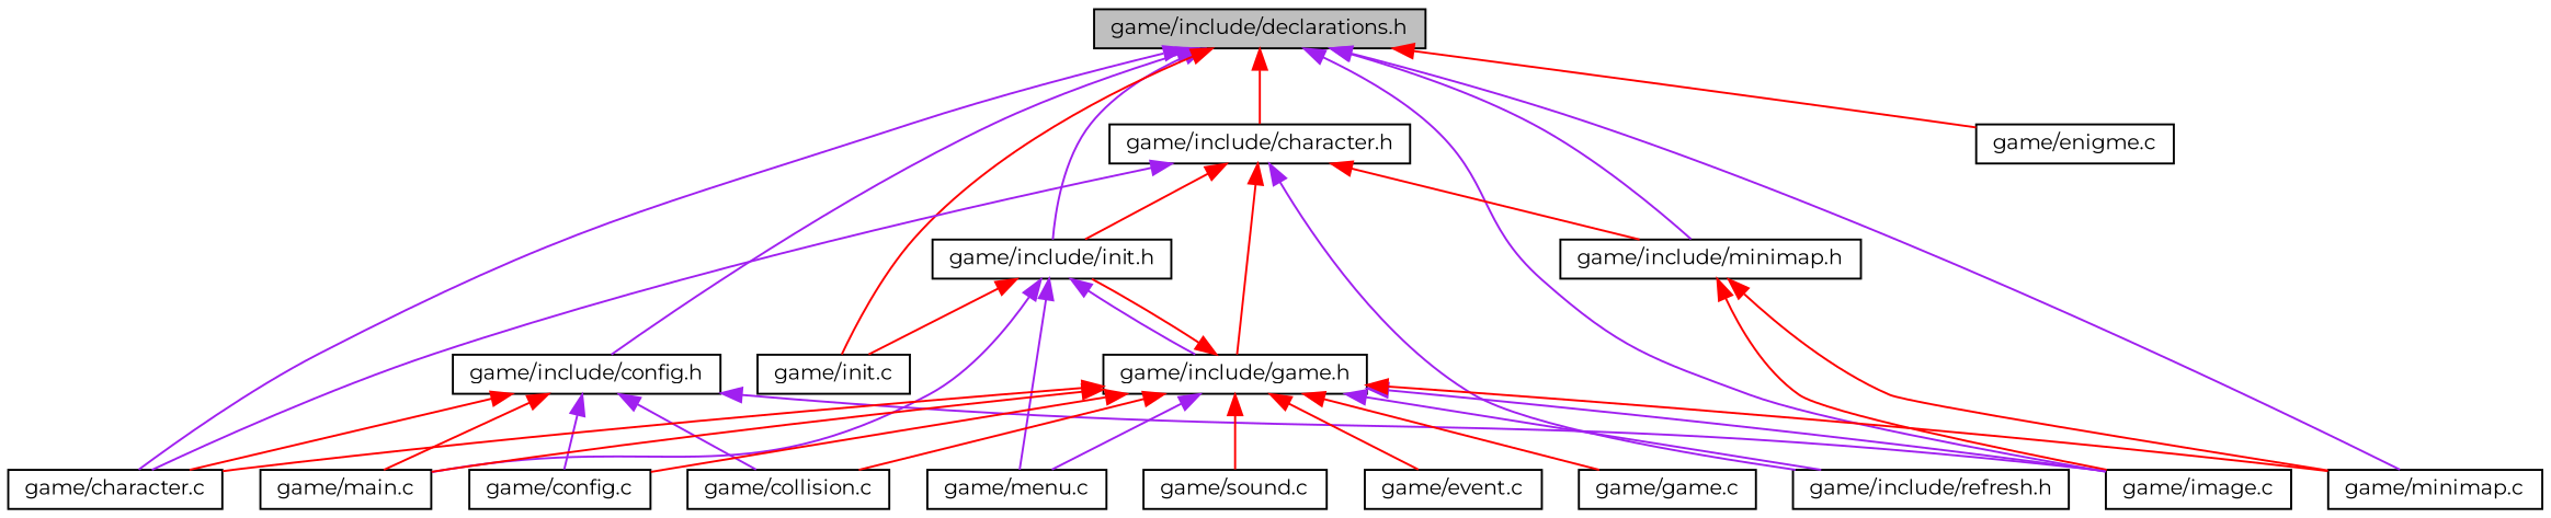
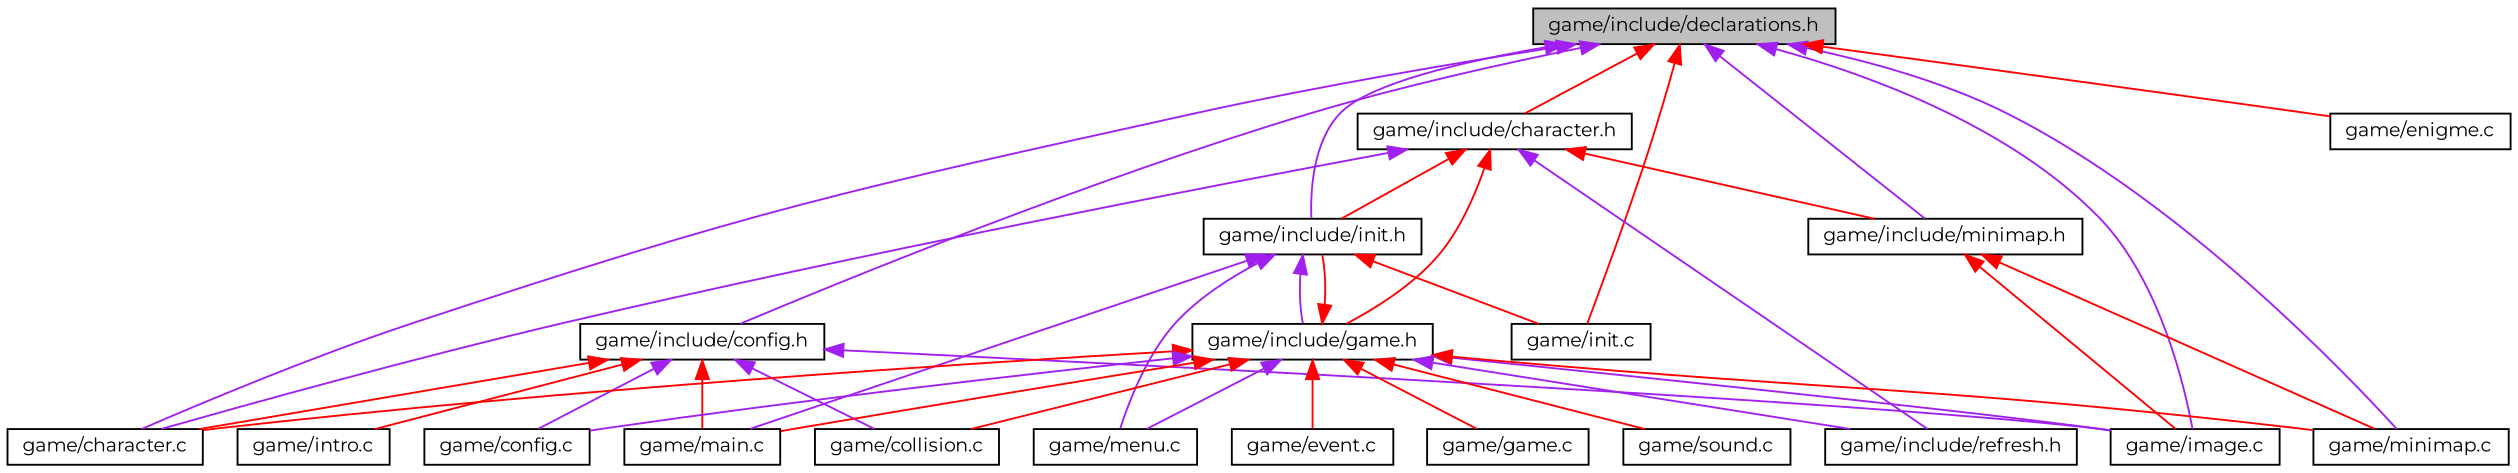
  digraph {
    fontname=Montserrat
    node [color=black fillcolor=white fontname=Montserrat fontsize=10 shape=record style=filled]
    edge [color=red dir=back fontname=Montserrat fontsize=10 labelfontname=Helvetica labelfontsize=10 style=solid]
    n1 [fillcolor=grey75 fontcolor=black height=0.2 label="game/include/declarations.h" width=0.4]
    n2 [height=0.2 label="game/include/config.h" width=0.4]
    n3 [height=0.2 label="game/include/init.h" width=0.4]
    n4 [height=0.2 label="game/character.c" width=0.4]
    n5 [height=0.2 label="game/image.c" width=0.4]
    n6 [height=0.2 label="game/minimap.c" width=0.4]
    n7 [height=0.2 label="game/init.c" width=0.4]
    n8 [height=0.2 label="game/include/character.h" width=0.4]
    n9 [height=0.2 label="game/include/minimap.h" width=0.4]
    n10 [height=0.2 label="game/enigme.c" width=0.4]
    n11 [height=0.2 label="game/collision.c" width=0.4]
    n12 [height=0.2 label="game/config.c" width=0.4]
    n13 [height=0.2 label="game/main.c" width=0.4]
+   n14 [height=0.2 label="game/intro.c" width=0.4]
    n15 [height=0.2 label="game/include/game.h" width=0.4]
    n16 [height=0.2 label="game/menu.c" width=0.4]
    n17 [height=0.2 label="game/include/refresh.h" width=0.4]
    n18 [height=0.2 label="game/event.c" width=0.4]
    n19 [height=0.2 label="game/game.c" width=0.4]
    n20 [height=0.2 label="game/sound.c" width=0.4]
    n1 -> n2 [color=purple]
    n1 -> n3 [color=purple]
    n1 -> n4 [color=purple]
    n1 -> n5 [color=purple]
    n1 -> n6 [color=purple]
    n1 -> n7
    n1 -> n8
    n1 -> n9 [color=purple]
    n1 -> n10
    n2 -> n4
    n2 -> n5 [color=purple]
    n2 -> n11 [color=purple]
    n2 -> n12 [color=purple]
    n2 -> n13
+   n2 -> n14
    n3 -> n7
    n3 -> n13 [color=purple]
    n3 -> n15 [color=purple]
    n3 -> n16 [color=purple]
    n8 -> n3
    n8 -> n4 [color=purple]
    n8 -> n9
    n8 -> n15
    n8 -> n17 [color=purple]
    n9 -> n5
    n9 -> n6
    n15 -> n3
    n15 -> n4
    n15 -> n5 [color=purple]
    n15 -> n6
    n15 -> n11
-   n15 -> n12
+   n15 -> n12 [color=purple]
    n15 -> n13
    n15 -> n16 [color=purple]
    n15 -> n17 [color=purple]
    n15 -> n18
    n15 -> n19
    n15 -> n20
  }
